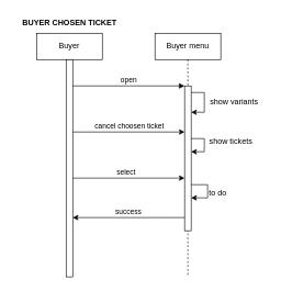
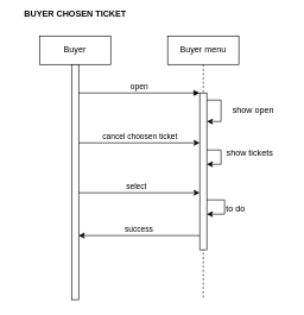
  <mxCell id="0" />
  <mxCell id="1" parent="0" />
  <mxCell id="2" value="Buyer" style="shape=umlLifeline;perimeter=lifelinePerimeter;whiteSpace=wrap;html=1;container=0;dropTarget=0;collapsible=0;recursiveResize=0;outlineConnect=0;portConstraint=eastwest;newEdgeStyle={&quot;edgeStyle&quot;:&quot;elbowEdgeStyle&quot;,&quot;elbow&quot;:&quot;vertical&quot;,&quot;curved&quot;:0,&quot;rounded&quot;:0};" parent="1" vertex="1"><mxGeometry x="55" y="50" width="100" height="370" as="geometry" /></mxCell>
  <mxCell id="3" value="" style="html=1;points=[];perimeter=orthogonalPerimeter;outlineConnect=0;targetShapes=umlLifeline;portConstraint=eastwest;newEdgeStyle={&quot;edgeStyle&quot;:&quot;elbowEdgeStyle&quot;,&quot;elbow&quot;:&quot;vertical&quot;,&quot;curved&quot;:0,&quot;rounded&quot;:0};" parent="2" vertex="1"><mxGeometry x="45" y="40" width="10" height="330" as="geometry" /></mxCell>
  <mxCell id="4" value="Buyer menu" style="shape=umlLifeline;perimeter=lifelinePerimeter;whiteSpace=wrap;html=1;container=0;dropTarget=0;collapsible=0;recursiveResize=0;outlineConnect=0;portConstraint=eastwest;newEdgeStyle={&quot;edgeStyle&quot;:&quot;elbowEdgeStyle&quot;,&quot;elbow&quot;:&quot;vertical&quot;,&quot;curved&quot;:0,&quot;rounded&quot;:0};" parent="1" vertex="1"><mxGeometry x="235" y="50" width="100" height="370" as="geometry" /></mxCell>
  <mxCell id="5" value="" style="html=1;points=[];perimeter=orthogonalPerimeter;outlineConnect=0;targetShapes=umlLifeline;portConstraint=eastwest;newEdgeStyle={&quot;edgeStyle&quot;:&quot;elbowEdgeStyle&quot;,&quot;elbow&quot;:&quot;vertical&quot;,&quot;curved&quot;:0,&quot;rounded&quot;:0};" parent="4" vertex="1"><mxGeometry x="45" y="80" width="10" height="220" as="geometry" /></mxCell>
  <mxCell id="6" value="" style="endArrow=classic;html=1;rounded=0;" parent="4" source="5" target="5" edge="1"><mxGeometry width="50" height="50" relative="1" as="geometry"><mxPoint x="70" y="120" as="sourcePoint" /><mxPoint x="120" y="70" as="targetPoint" /><Array as="points"><mxPoint x="75" y="90" /><mxPoint x="75" y="120" /></Array></mxGeometry></mxCell>
  <mxCell id="7" value="" style="endArrow=classic;html=1;rounded=0;" parent="4" source="5" target="5" edge="1"><mxGeometry width="50" height="50" relative="1" as="geometry"><mxPoint x="50" y="200" as="sourcePoint" /><mxPoint x="100" y="150" as="targetPoint" /><Array as="points"><mxPoint x="75" y="160" /><mxPoint x="75" y="180" /></Array></mxGeometry></mxCell>
  <mxCell id="8" value="" style="endArrow=classic;html=1;rounded=0;" parent="4" source="5" target="5" edge="1"><mxGeometry width="50" height="50" relative="1" as="geometry"><mxPoint x="10" y="280" as="sourcePoint" /><mxPoint x="60" y="230" as="targetPoint" /><Array as="points"><mxPoint x="80" y="230" /><mxPoint x="80" y="250" /></Array></mxGeometry></mxCell>
  <mxCell id="9" value="open" style="html=1;verticalAlign=bottom;endArrow=block;edgeStyle=elbowEdgeStyle;elbow=vertical;curved=0;rounded=0;" parent="1" source="3" target="5" edge="1"><mxGeometry relative="1" as="geometry"><mxPoint x="210" y="140" as="sourcePoint" /><Array as="points"><mxPoint x="195" y="130" /></Array></mxGeometry></mxCell>
- <mxCell id="10" value="show variants" style="text;html=1;align=center;verticalAlign=middle;resizable=0;points=[];autosize=1;strokeColor=none;fillColor=none;" parent="1" vertex="1"><mxGeometry x="305" y="140" width="100" height="30" as="geometry" /></mxCell>
+ <mxCell id="10" value="show open" style="text;html=1;align=center;verticalAlign=middle;resizable=0;points=[];autosize=1;strokeColor=none;fillColor=none;" parent="1" vertex="1"><mxGeometry x="305" y="140" width="100" height="30" as="geometry" /></mxCell>
  <mxCell id="11" value="" style="endArrow=classic;html=1;rounded=0;" parent="1" source="3" target="5" edge="1"><mxGeometry relative="1" as="geometry"><mxPoint x="165" y="199.58" as="sourcePoint" /><mxPoint x="265" y="199.58" as="targetPoint" /><Array as="points"><mxPoint x="235" y="200" /></Array></mxGeometry></mxCell>
  <mxCell id="12" value="cancel choosen ticket" style="edgeLabel;resizable=0;html=1;align=center;verticalAlign=middle;" parent="11" connectable="0" vertex="1"><mxGeometry relative="1" as="geometry"><mxPoint y="-10" as="offset" /></mxGeometry></mxCell>
  <mxCell id="13" value="show tickets" style="text;html=1;align=center;verticalAlign=middle;resizable=0;points=[];autosize=1;strokeColor=none;fillColor=none;" parent="1" vertex="1"><mxGeometry x="305" y="200" width="90" height="30" as="geometry" /></mxCell>
  <mxCell id="14" value="" style="endArrow=classic;html=1;rounded=0;" parent="1" source="3" target="5" edge="1"><mxGeometry relative="1" as="geometry"><mxPoint x="305" y="270" as="sourcePoint" /><mxPoint x="575" y="270" as="targetPoint" /><Array as="points"><mxPoint x="235" y="270" /></Array></mxGeometry></mxCell>
  <mxCell id="15" value="select" style="edgeLabel;resizable=0;html=1;align=center;verticalAlign=middle;" parent="14" connectable="0" vertex="1"><mxGeometry relative="1" as="geometry"><mxPoint x="-5" y="-10" as="offset" /></mxGeometry></mxCell>
  <mxCell id="16" value="to do" style="text;html=1;align=center;verticalAlign=middle;resizable=0;points=[];autosize=1;strokeColor=none;fillColor=none;" parent="1" vertex="1"><mxGeometry x="305" y="278" width="50" height="30" as="geometry" /></mxCell>
  <mxCell id="17" value="" style="endArrow=classic;html=1;rounded=0;" parent="1" source="5" target="3" edge="1"><mxGeometry relative="1" as="geometry"><mxPoint x="145" y="300" as="sourcePoint" /><mxPoint x="245" y="300" as="targetPoint" /><Array as="points"><mxPoint x="235" y="330" /></Array></mxGeometry></mxCell>
  <mxCell id="18" value="success&amp;nbsp;" style="edgeLabel;resizable=0;html=1;align=center;verticalAlign=middle;" parent="17" connectable="0" vertex="1"><mxGeometry relative="1" as="geometry"><mxPoint y="-10" as="offset" /></mxGeometry></mxCell>
- <mxCell id="19" value="BUYER CHOSEN TICKET" style="text;html=1;align=center;verticalAlign=middle;resizable=0;points=[];autosize=1;strokeColor=none;fillColor=none;strokeWidth=1;fontStyle=1" parent="1" vertex="1"><mxGeometry x="20" y="20" width="170" height="30" as="geometry" /></mxCell>
+ <mxCell id="19" value="BUYER CHOSEN TICKET" style="text;html=1;align=center;verticalAlign=middle;resizable=0;points=[];autosize=1;strokeColor=none;fillColor=none;strokeWidth=1;fontStyle=1" parent="1" vertex="1"><mxGeometry x="20" y="5" width="170" height="30" as="geometry" /></mxCell>
